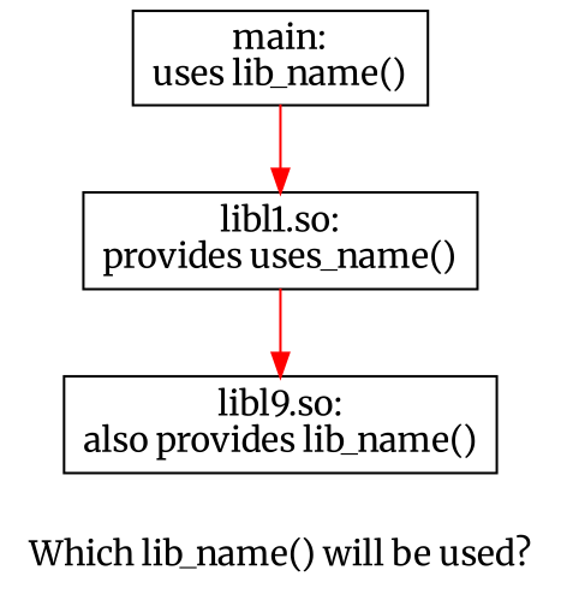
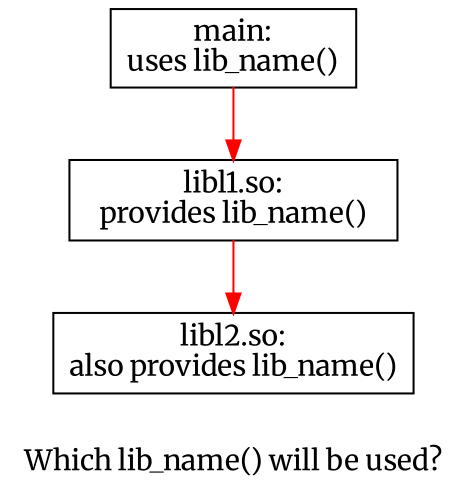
  digraph {
    fontname=Merriweather
    label="Which lib_name() will be used?"
    node [fontname=Merriweather shape=record]
    edge [color=red fontname=Merriweather]
    n1 [label="main:\nuses lib_name()"]
-   n2 [label="libl1.so:\nprovides uses_name()"]
-   n3 [label="libl9.so:\nalso provides lib_name()"]
+   n2 [label="libl1.so:\nprovides lib_name()"]
+   n3 [label="libl2.so:\nalso provides lib_name()"]
    n1 -> n2
    n2 -> n3
  }
